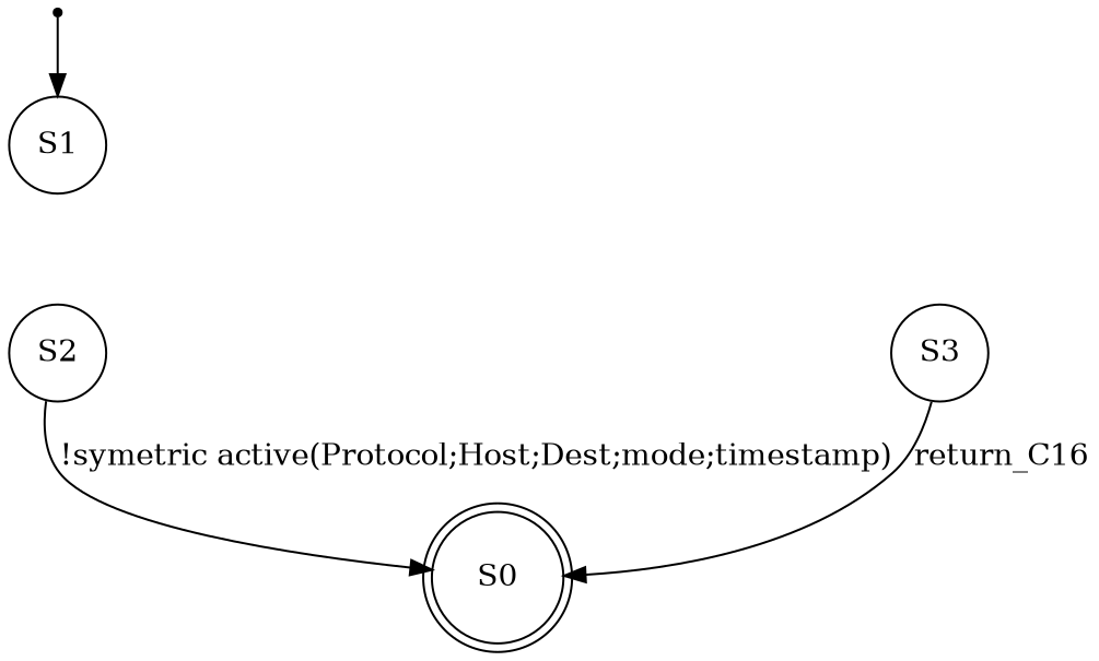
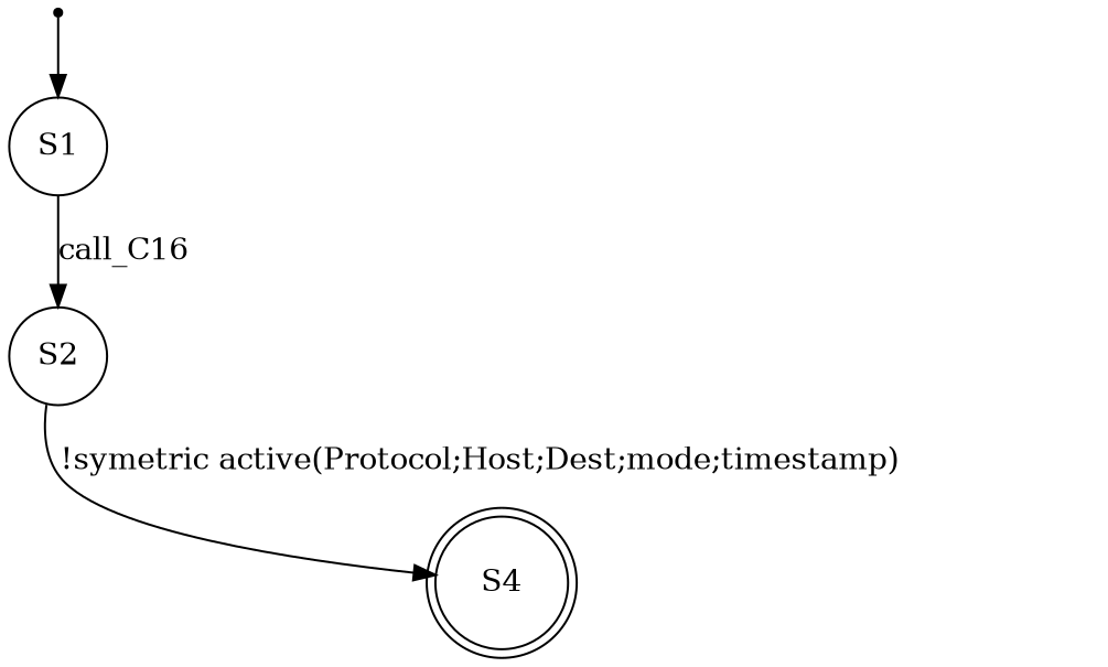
  digraph {
    node [shape=circle]
    S00 [shape=point]
    n2 [label=S1]
    n3 [label=S2]
-   n4 [label=S0 shape=doublecircle]
-   n5 [label=S3]
+   n4 [label=S4 shape=doublecircle]
    S00 -> n2
+   n2 -> n3 [label=call_C16]
    n3 -> n4 [label="!symetric active(Protocol;Host;Dest;mode;timestamp)"]
-   n5 -> n4 [label=return_C16]
  }
